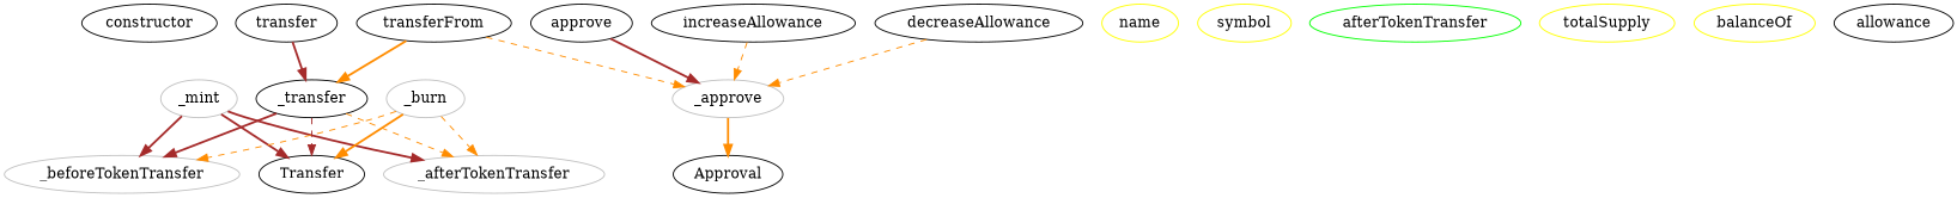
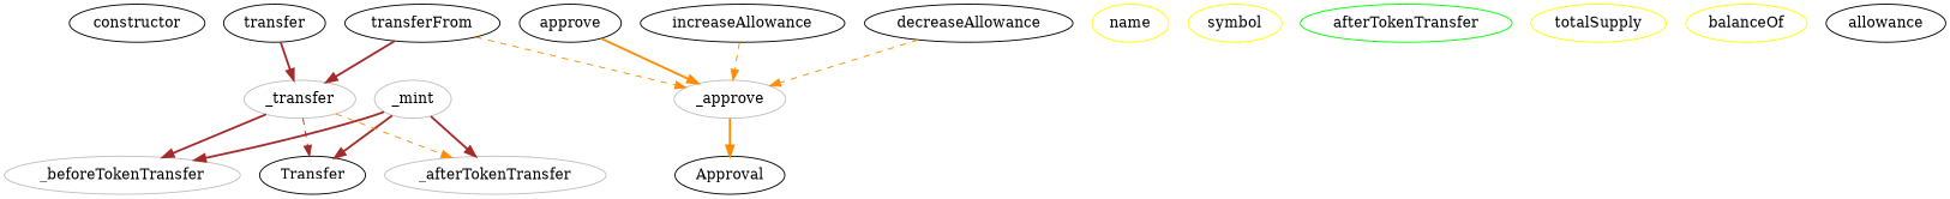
  strict digraph {
    edge [color=darkorange style=bold]
    constructor
    _mint [color=gray]
    _beforeTokenTransfer [color=gray]
    Transfer
    _afterTokenTransfer [color=gray]
    name [color=yellow]
    symbol [color=yellow]
    n8 [color=green label=afterTokenTransfer]
    totalSupply [color=yellow]
    balanceOf [color=yellow]
-   _transfer [color=black]
+   _transfer [color=gray]
    transfer
    allowance [color=black]
    _approve [color=gray]
    Approval
    approve
    transferFrom
    increaseAllowance
    decreaseAllowance
-   _burn [color=gray]
    _mint -> _beforeTokenTransfer [color=brown]
    _mint -> Transfer [color=brown]
    _mint -> _afterTokenTransfer [color=brown]
    _transfer -> _beforeTokenTransfer [color=brown]
    _transfer -> Transfer [color=brown style=dashed]
    _transfer -> _afterTokenTransfer [style=dashed]
    transfer -> _transfer [color=brown]
    _approve -> Approval
-   approve -> _approve [color=brown]
-   transferFrom -> _transfer
+   approve -> _approve
+   transferFrom -> _transfer [color=brown]
    transferFrom -> _approve [style=dashed]
    increaseAllowance -> _approve [style=dashed]
    decreaseAllowance -> _approve [style=dashed]
-   _burn -> _beforeTokenTransfer [style=dashed]
-   _burn -> Transfer
-   _burn -> _afterTokenTransfer [style=dashed]
  }
